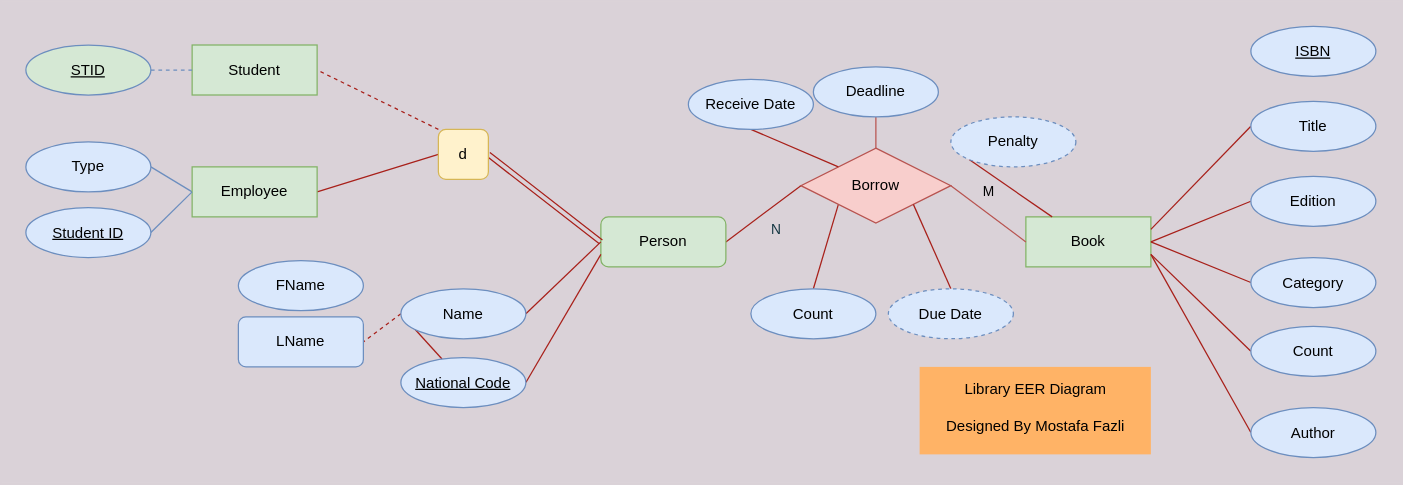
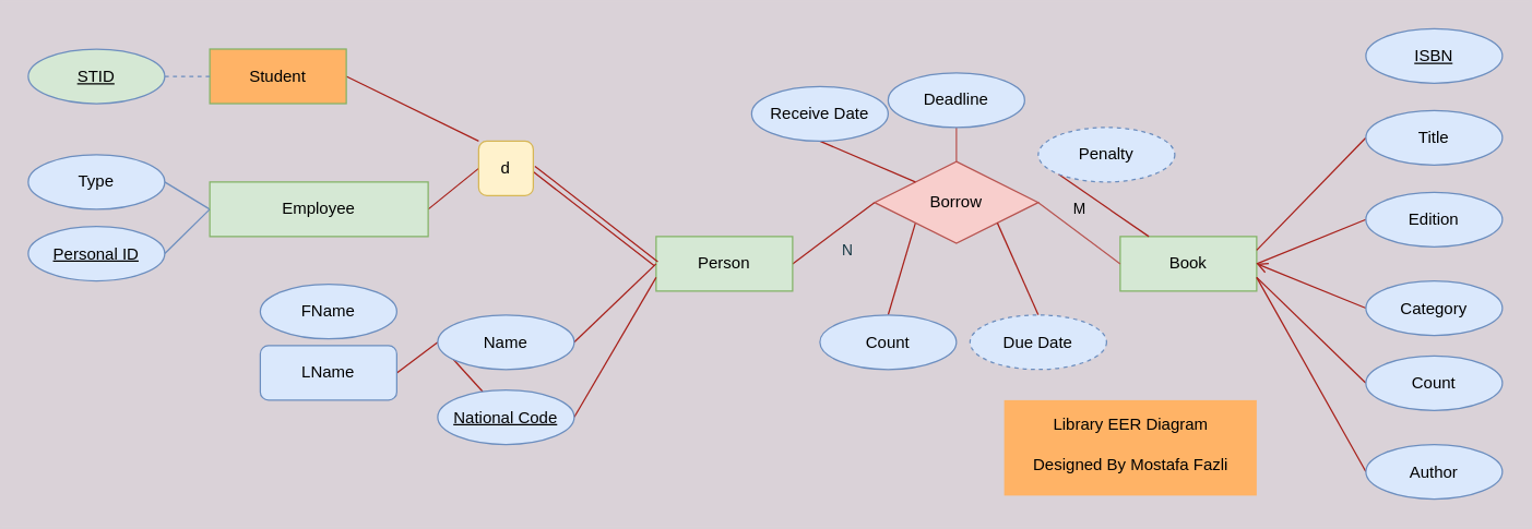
  <mxCell id="0" />
  <mxCell id="1" parent="0" />
  <mxCell id="2" value="N" style="orthogonalLoop=1;jettySize=auto;html=1;exitX=1;exitY=0.5;exitDx=0;exitDy=0;entryX=0;entryY=0.5;entryDx=0;entryDy=0;endArrow=none;endFill=0;strokeColor=#A8201A;fontColor=#143642;rounded=0;labelBackgroundColor=none;" parent="1" source="3" target="30" edge="1"><mxGeometry x="0.013" y="-16" relative="1" as="geometry"><mxPoint as="offset" /></mxGeometry></mxCell>
- <mxCell id="3" value="Person" style="whiteSpace=wrap;html=1;align=center;fillColor=#d5e8d4;strokeColor=#82b366;rounded=1;" parent="1" vertex="1"><mxGeometry x="480" y="173" width="100" height="40" as="geometry" /></mxCell>
+ <mxCell id="3" value="Person" style="whiteSpace=wrap;html=1;align=center;fillColor=#d5e8d4;strokeColor=#82b366;rounded=0;" parent="1" vertex="1"><mxGeometry x="480" y="173" width="100" height="40" as="geometry" /></mxCell>
  <mxCell id="4" value="Book" style="whiteSpace=wrap;html=1;align=center;fillColor=#d5e8d4;strokeColor=#82b366;rounded=0;" parent="1" vertex="1"><mxGeometry x="820" y="173" width="100" height="40" as="geometry" /></mxCell>
  <mxCell id="5" value="ISBN" style="ellipse;whiteSpace=wrap;html=1;align=center;fontStyle=4;fillColor=#dae8fc;strokeColor=#6c8ebf;rounded=0;" parent="1" vertex="1"><mxGeometry x="1000" y="20.5" width="100" height="40" as="geometry" /></mxCell>
  <mxCell id="6" style="edgeStyle=none;orthogonalLoop=1;jettySize=auto;html=1;exitX=0;exitY=0.5;exitDx=0;exitDy=0;endArrow=none;endFill=0;strokeColor=#A8201A;fontColor=#143642;rounded=0;labelBackgroundColor=#DAD2D8;" parent="1" source="7" edge="1"><mxGeometry relative="1" as="geometry"><mxPoint x="920" y="183" as="targetPoint" /></mxGeometry></mxCell>
  <mxCell id="7" value="Title" style="ellipse;whiteSpace=wrap;html=1;align=center;fillColor=#dae8fc;strokeColor=#6c8ebf;rounded=0;" parent="1" vertex="1"><mxGeometry x="1000" y="80.5" width="100" height="40" as="geometry" /></mxCell>
  <mxCell id="8" style="edgeStyle=none;orthogonalLoop=1;jettySize=auto;html=1;exitX=0;exitY=0.5;exitDx=0;exitDy=0;entryX=1;entryY=0.5;entryDx=0;entryDy=0;endArrow=none;endFill=0;strokeColor=#A8201A;fontColor=#143642;rounded=0;labelBackgroundColor=#DAD2D8;" parent="1" source="9" target="4" edge="1"><mxGeometry relative="1" as="geometry" /></mxCell>
  <mxCell id="9" value="Edition" style="ellipse;whiteSpace=wrap;html=1;align=center;fillColor=#dae8fc;strokeColor=#6c8ebf;rounded=0;" parent="1" vertex="1"><mxGeometry x="1000" y="140.5" width="100" height="40" as="geometry" /></mxCell>
- <mxCell id="10" style="edgeStyle=none;orthogonalLoop=1;jettySize=auto;html=1;exitX=0;exitY=0.5;exitDx=0;exitDy=0;entryX=1;entryY=0.5;entryDx=0;entryDy=0;endArrow=none;endFill=0;strokeColor=#A8201A;fontColor=#143642;rounded=0;labelBackgroundColor=#DAD2D8;" parent="1" source="11" target="4" edge="1"><mxGeometry relative="1" as="geometry" /></mxCell>
+ <mxCell id="10" style="edgeStyle=none;orthogonalLoop=1;jettySize=auto;html=1;exitX=0;exitY=0.5;exitDx=0;exitDy=0;entryX=1;entryY=0.5;entryDx=0;entryDy=0;endArrow=open;endFill=0;strokeColor=#A8201A;fontColor=#143642;rounded=0;labelBackgroundColor=#DAD2D8;" parent="1" source="11" target="4" edge="1"><mxGeometry relative="1" as="geometry" /></mxCell>
  <mxCell id="11" value="Category" style="ellipse;whiteSpace=wrap;html=1;align=center;fillColor=#dae8fc;strokeColor=#6c8ebf;rounded=0;" parent="1" vertex="1"><mxGeometry x="1000" y="205.5" width="100" height="40" as="geometry" /></mxCell>
  <mxCell id="12" style="edgeStyle=none;orthogonalLoop=1;jettySize=auto;html=1;exitX=0;exitY=0.5;exitDx=0;exitDy=0;entryX=1;entryY=0.75;entryDx=0;entryDy=0;endArrow=none;endFill=0;strokeColor=#A8201A;fontColor=#143642;rounded=0;labelBackgroundColor=#DAD2D8;" parent="1" source="13" target="4" edge="1"><mxGeometry relative="1" as="geometry" /></mxCell>
  <mxCell id="13" value="Count" style="ellipse;whiteSpace=wrap;html=1;align=center;fillColor=#dae8fc;strokeColor=#6c8ebf;rounded=0;" parent="1" vertex="1"><mxGeometry x="1000" y="260.5" width="100" height="40" as="geometry" /></mxCell>
  <mxCell id="14" style="edgeStyle=none;orthogonalLoop=1;jettySize=auto;html=1;exitX=1;exitY=0.5;exitDx=0;exitDy=0;entryX=0;entryY=0.5;entryDx=0;entryDy=0;endArrow=none;endFill=0;shape=link;strokeColor=#A8201A;fontColor=#143642;rounded=0;labelBackgroundColor=#DAD2D8;" parent="1" source="17" target="3" edge="1"><mxGeometry relative="1" as="geometry" /></mxCell>
- <mxCell id="15" style="edgeStyle=none;orthogonalLoop=1;jettySize=auto;html=1;exitX=0;exitY=0;exitDx=0;exitDy=0;entryX=1;entryY=0.5;entryDx=0;entryDy=0;endArrow=none;endFill=0;strokeColor=#A8201A;fontColor=#143642;rounded=0;labelBackgroundColor=#DAD2D8;dashed=1;" parent="1" source="17" target="32" edge="1"><mxGeometry relative="1" as="geometry" /></mxCell>
+ <mxCell id="15" style="edgeStyle=none;orthogonalLoop=1;jettySize=auto;html=1;exitX=0;exitY=0;exitDx=0;exitDy=0;entryX=1;entryY=0.5;entryDx=0;entryDy=0;endArrow=none;endFill=0;strokeColor=#A8201A;fontColor=#143642;rounded=0;labelBackgroundColor=#DAD2D8;" parent="1" source="17" target="32" edge="1"><mxGeometry relative="1" as="geometry" /></mxCell>
  <mxCell id="16" style="edgeStyle=none;orthogonalLoop=1;jettySize=auto;html=1;exitX=0;exitY=0.5;exitDx=0;exitDy=0;entryX=1;entryY=0.5;entryDx=0;entryDy=0;endArrow=none;endFill=0;strokeColor=#A8201A;fontColor=#143642;rounded=0;labelBackgroundColor=#DAD2D8;" parent="1" source="17" target="34" edge="1"><mxGeometry relative="1" as="geometry" /></mxCell>
  <mxCell id="17" value="d" style="whiteSpace=wrap;html=1;align=center;fillColor=#fff2cc;strokeColor=#d6b656;rounded=1;" parent="1" vertex="1"><mxGeometry x="350" y="103" width="40" height="40" as="geometry" /></mxCell>
  <mxCell id="18" style="edgeStyle=none;orthogonalLoop=1;jettySize=auto;html=1;exitX=0;exitY=0.5;exitDx=0;exitDy=0;entryX=1;entryY=0.75;entryDx=0;entryDy=0;endArrow=none;endFill=0;strokeColor=#A8201A;fontColor=#143642;rounded=0;labelBackgroundColor=#DAD2D8;" parent="1" source="19" target="4" edge="1"><mxGeometry relative="1" as="geometry" /></mxCell>
  <mxCell id="19" value="Author" style="ellipse;whiteSpace=wrap;html=1;align=center;fillColor=#dae8fc;strokeColor=#6c8ebf;rounded=0;" parent="1" vertex="1"><mxGeometry x="1000" y="325.5" width="100" height="40" as="geometry" /></mxCell>
  <mxCell id="20" style="edgeStyle=none;orthogonalLoop=1;jettySize=auto;html=1;exitX=0;exitY=0.5;exitDx=0;exitDy=0;endArrow=none;endFill=0;strokeColor=#A8201A;fontColor=#143642;rounded=0;labelBackgroundColor=#DAD2D8;" parent="1" source="23" target="27" edge="1"><mxGeometry relative="1" as="geometry" /></mxCell>
- <mxCell id="21" style="edgeStyle=none;orthogonalLoop=1;jettySize=auto;html=1;exitX=0;exitY=0.5;exitDx=0;exitDy=0;entryX=1;entryY=0.5;entryDx=0;entryDy=0;endArrow=none;endFill=0;strokeColor=#A8201A;fontColor=#143642;rounded=0;labelBackgroundColor=#DAD2D8;dashed=1;" parent="1" source="23" target="24" edge="1"><mxGeometry relative="1" as="geometry" /></mxCell>
+ <mxCell id="21" style="edgeStyle=none;orthogonalLoop=1;jettySize=auto;html=1;exitX=0;exitY=0.5;exitDx=0;exitDy=0;entryX=1;entryY=0.5;entryDx=0;entryDy=0;endArrow=none;endFill=0;strokeColor=#A8201A;fontColor=#143642;rounded=0;labelBackgroundColor=#DAD2D8;" parent="1" source="23" target="24" edge="1"><mxGeometry relative="1" as="geometry" /></mxCell>
  <mxCell id="22" style="edgeStyle=none;orthogonalLoop=1;jettySize=auto;html=1;exitX=1;exitY=0.5;exitDx=0;exitDy=0;entryX=0;entryY=0.5;entryDx=0;entryDy=0;endArrow=none;endFill=0;strokeColor=#A8201A;fontColor=#143642;rounded=0;labelBackgroundColor=#DAD2D8;" parent="1" source="23" target="3" edge="1"><mxGeometry relative="1" as="geometry" /></mxCell>
  <mxCell id="23" value="Name" style="ellipse;whiteSpace=wrap;html=1;align=center;fillColor=#dae8fc;strokeColor=#6c8ebf;rounded=0;" parent="1" vertex="1"><mxGeometry x="320" y="230.5" width="100" height="40" as="geometry" /></mxCell>
  <mxCell id="24" value="LName" style="whiteSpace=wrap;html=1;align=center;fillColor=#dae8fc;strokeColor=#6c8ebf;rounded=1;" parent="1" vertex="1"><mxGeometry x="190" y="253" width="100" height="40" as="geometry" /></mxCell>
  <mxCell id="25" value="FName" style="ellipse;whiteSpace=wrap;html=1;align=center;fillColor=#dae8fc;strokeColor=#6c8ebf;rounded=0;" parent="1" vertex="1"><mxGeometry x="190" y="208" width="100" height="40" as="geometry" /></mxCell>
  <mxCell id="26" style="edgeStyle=none;orthogonalLoop=1;jettySize=auto;html=1;exitX=1;exitY=0.5;exitDx=0;exitDy=0;entryX=0;entryY=0.75;entryDx=0;entryDy=0;endArrow=none;endFill=0;strokeColor=#A8201A;fontColor=#143642;rounded=0;labelBackgroundColor=#DAD2D8;" parent="1" source="27" target="3" edge="1"><mxGeometry relative="1" as="geometry" /></mxCell>
  <mxCell id="27" value="National Code" style="ellipse;whiteSpace=wrap;html=1;align=center;fontStyle=4;fillColor=#dae8fc;strokeColor=#6c8ebf;rounded=0;" parent="1" vertex="1"><mxGeometry x="320" y="285.5" width="100" height="40" as="geometry" /></mxCell>
  <mxCell id="28" value="M" style="orthogonalLoop=1;jettySize=auto;html=1;exitX=1;exitY=0.5;exitDx=0;exitDy=0;entryX=0;entryY=0.5;entryDx=0;entryDy=0;endArrow=none;endFill=0;strokeColor=#b85450;fontColor=default;rounded=0;labelBackgroundColor=none;fillColor=#f8cecc;" parent="1" source="30" target="4" edge="1"><mxGeometry x="-0.28" y="14" relative="1" as="geometry"><mxPoint as="offset" /></mxGeometry></mxCell>
  <mxCell id="29" style="orthogonalLoop=1;jettySize=auto;html=1;exitX=0;exitY=1;exitDx=0;exitDy=0;entryX=0.5;entryY=0;entryDx=0;entryDy=0;fontColor=#143642;strokeColor=#A8201A;fillColor=#FAE5C7;endArrow=none;endFill=0;labelBackgroundColor=#DAD2D8;" parent="1" source="30" target="31" edge="1"><mxGeometry relative="1" as="geometry" /></mxCell>
  <mxCell id="30" value="Borrow" style="shape=rhombus;perimeter=rhombusPerimeter;whiteSpace=wrap;html=1;align=center;fillColor=#f8cecc;strokeColor=#b85450;rounded=0;" parent="1" vertex="1"><mxGeometry x="640" y="118" width="120" height="60" as="geometry" /></mxCell>
  <mxCell id="31" value="Count" style="ellipse;whiteSpace=wrap;html=1;align=center;fillColor=#dae8fc;strokeColor=#6c8ebf;rounded=0;" parent="1" vertex="1"><mxGeometry x="600" y="230.5" width="100" height="40" as="geometry" /></mxCell>
- <mxCell id="32" value="Student" style="whiteSpace=wrap;html=1;align=center;fillColor=#d5e8d4;strokeColor=#82b366;rounded=0;" parent="1" vertex="1"><mxGeometry x="153" y="35.5" width="100" height="40" as="geometry" /></mxCell>
+ <mxCell id="32" value="Student" style="whiteSpace=wrap;html=1;align=center;fillColor=#ffb366;strokeColor=#82b366;rounded=0;" parent="1" vertex="1"><mxGeometry x="153" y="35.5" width="100" height="40" as="geometry" /></mxCell>
  <mxCell id="33" style="edgeStyle=none;orthogonalLoop=1;jettySize=auto;html=1;exitX=0;exitY=0.5;exitDx=0;exitDy=0;entryX=1;entryY=0.5;entryDx=0;entryDy=0;endArrow=none;endFill=0;strokeColor=#6c8ebf;fontColor=#143642;rounded=0;labelBackgroundColor=#DAD2D8;fillColor=#dae8fc;" parent="1" source="34" target="35" edge="1"><mxGeometry relative="1" as="geometry" /></mxCell>
- <mxCell id="34" value="Employee" style="whiteSpace=wrap;html=1;align=center;fillColor=#d5e8d4;strokeColor=#82b366;rounded=0;" parent="1" vertex="1"><mxGeometry x="153" y="133" width="100" height="40" as="geometry" /></mxCell>
+ <mxCell id="34" value="Employee" style="whiteSpace=wrap;html=1;align=center;fillColor=#d5e8d4;strokeColor=#82b366;rounded=0;" parent="1" vertex="1"><mxGeometry x="153" y="133" width="160" height="40" as="geometry" /></mxCell>
  <mxCell id="35" value="Type" style="ellipse;whiteSpace=wrap;html=1;align=center;fillColor=#dae8fc;strokeColor=#6c8ebf;rounded=0;" parent="1" vertex="1"><mxGeometry x="20" y="113" width="100" height="40" as="geometry" /></mxCell>
  <mxCell id="36" style="edgeStyle=none;orthogonalLoop=1;jettySize=auto;html=1;exitX=1;exitY=0.5;exitDx=0;exitDy=0;entryX=0;entryY=0.5;entryDx=0;entryDy=0;endArrow=none;endFill=0;strokeColor=#6c8ebf;fontColor=#143642;rounded=0;labelBackgroundColor=#DAD2D8;fillColor=#dae8fc;dashed=1;" parent="1" source="37" target="32" edge="1"><mxGeometry relative="1" as="geometry" /></mxCell>
  <mxCell id="37" value="STID" style="ellipse;whiteSpace=wrap;html=1;align=center;fontStyle=4;fillColor=#d5e8d4;strokeColor=#6c8ebf;rounded=0;" parent="1" vertex="1"><mxGeometry x="20" y="35.5" width="100" height="40" as="geometry" /></mxCell>
  <mxCell id="38" style="edgeStyle=none;orthogonalLoop=1;jettySize=auto;html=1;exitX=1;exitY=0.5;exitDx=0;exitDy=0;entryX=0;entryY=0.5;entryDx=0;entryDy=0;endArrow=none;endFill=0;strokeColor=#6c8ebf;fontColor=#143642;rounded=0;labelBackgroundColor=#DAD2D8;fillColor=#dae8fc;" parent="1" source="39" target="34" edge="1"><mxGeometry relative="1" as="geometry" /></mxCell>
- <mxCell id="39" value="Student ID" style="ellipse;whiteSpace=wrap;html=1;align=center;fontStyle=4;fillColor=#dae8fc;strokeColor=#6c8ebf;rounded=0;" parent="1" vertex="1"><mxGeometry x="20" y="165.5" width="100" height="40" as="geometry" /></mxCell>
+ <mxCell id="39" value="Personal ID" style="ellipse;whiteSpace=wrap;html=1;align=center;fontStyle=4;fillColor=#dae8fc;strokeColor=#6c8ebf;rounded=0;" parent="1" vertex="1"><mxGeometry x="20" y="165.5" width="100" height="40" as="geometry" /></mxCell>
  <mxCell id="40" style="edgeStyle=none;orthogonalLoop=1;jettySize=auto;html=1;exitX=0.5;exitY=0;exitDx=0;exitDy=0;entryX=1;entryY=1;entryDx=0;entryDy=0;fontColor=#143642;endArrow=none;endFill=0;strokeColor=#A8201A;fillColor=#FAE5C7;labelBackgroundColor=#DAD2D8;" parent="1" source="41" target="30" edge="1"><mxGeometry relative="1" as="geometry" /></mxCell>
  <mxCell id="41" value="Due Date" style="ellipse;whiteSpace=wrap;html=1;align=center;fillColor=#dae8fc;strokeColor=#6c8ebf;rounded=0;dashed=1;" parent="1" vertex="1"><mxGeometry x="710" y="230.5" width="100" height="40" as="geometry" /></mxCell>
  <mxCell id="42" style="edgeStyle=none;orthogonalLoop=1;jettySize=auto;html=1;exitX=0.5;exitY=1;exitDx=0;exitDy=0;entryX=0.5;entryY=0;entryDx=0;entryDy=0;fontColor=#143642;endArrow=none;endFill=0;strokeColor=#b85450;fillColor=#f8cecc;labelBackgroundColor=#DAD2D8;" parent="1" source="43" target="30" edge="1"><mxGeometry relative="1" as="geometry" /></mxCell>
  <mxCell id="43" value="Deadline" style="ellipse;whiteSpace=wrap;html=1;align=center;fillColor=#dae8fc;strokeColor=#6c8ebf;rounded=0;" parent="1" vertex="1"><mxGeometry x="650" y="53" width="100" height="40" as="geometry" /></mxCell>
  <mxCell id="44" style="edgeStyle=none;orthogonalLoop=1;jettySize=auto;html=1;exitX=0.5;exitY=1;exitDx=0;exitDy=0;entryX=0;entryY=0;entryDx=0;entryDy=0;fontColor=#143642;endArrow=none;endFill=0;strokeColor=#A8201A;fillColor=#FAE5C7;labelBackgroundColor=#DAD2D8;" parent="1" source="45" target="30" edge="1"><mxGeometry relative="1" as="geometry" /></mxCell>
  <mxCell id="45" value="Receive Date" style="ellipse;whiteSpace=wrap;html=1;align=center;fillColor=#dae8fc;strokeColor=#6c8ebf;rounded=0;" parent="1" vertex="1"><mxGeometry x="550" y="63" width="100" height="40" as="geometry" /></mxCell>
  <mxCell id="46" style="edgeStyle=none;orthogonalLoop=1;jettySize=auto;html=1;exitX=0;exitY=1;exitDx=0;exitDy=0;fontColor=#143642;endArrow=none;endFill=0;strokeColor=#A8201A;fillColor=#FAE5C7;labelBackgroundColor=#DAD2D8;" parent="1" source="47" target="4" edge="1"><mxGeometry relative="1" as="geometry" /></mxCell>
  <mxCell id="47" value="Penalty" style="ellipse;whiteSpace=wrap;html=1;align=center;dashed=1;strokeColor=#6c8ebf;fillColor=#dae8fc;" parent="1" vertex="1"><mxGeometry x="760" y="93" width="100" height="40" as="geometry" /></mxCell>
  <mxCell id="48" value="" style="rounded=0;whiteSpace=wrap;html=1;strokeColor=none;fillColor=#FFB366;" parent="1" vertex="1"><mxGeometry x="735" y="293" width="185" height="70" as="geometry" /></mxCell>
  <mxCell id="49" value="Designed By Mostafa Fazli" style="text;html=1;strokeColor=none;fillColor=none;align=center;verticalAlign=middle;whiteSpace=wrap;rounded=0;" parent="1" vertex="1"><mxGeometry x="752.5" y="315.5" width="150" height="50" as="geometry" /></mxCell>
  <mxCell id="50" value="Library EER Diagram" style="text;html=1;strokeColor=none;fillColor=none;align=center;verticalAlign=middle;whiteSpace=wrap;rounded=0;" parent="1" vertex="1"><mxGeometry x="752.5" y="285.5" width="150" height="50" as="geometry" /></mxCell>
